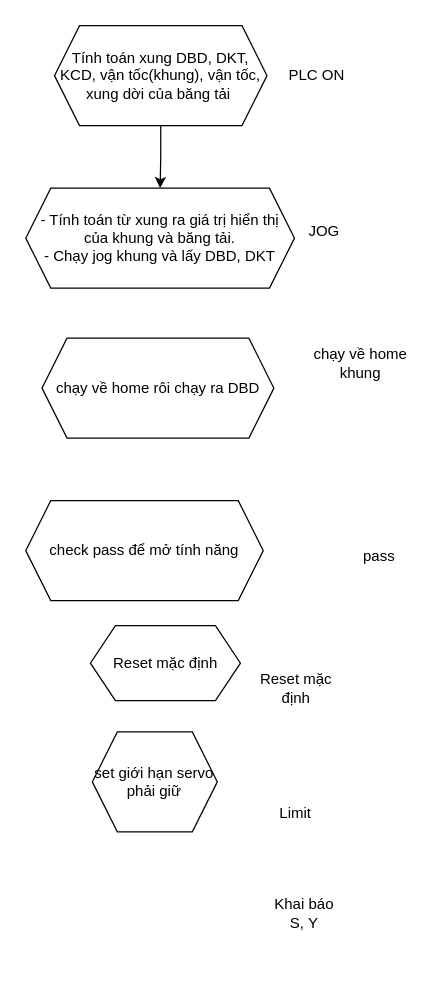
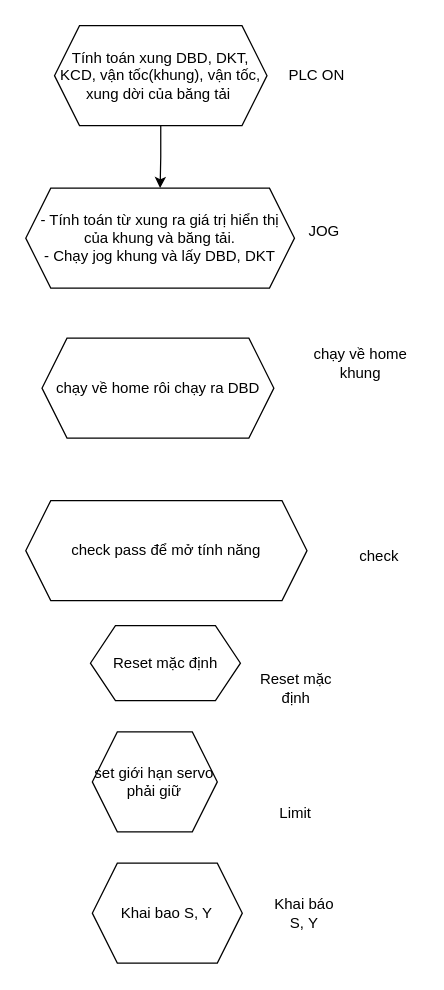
  <mxCell id="0" />
  <mxCell id="1" parent="0" />
  <mxCell id="2" value="PLC ON" style="text;html=1;strokeColor=none;fillColor=none;align=center;verticalAlign=middle;whiteSpace=wrap;rounded=0;" vertex="1" parent="1"><mxGeometry x="223" y="45" width="60" height="30" as="geometry" /></mxCell>
  <mxCell id="3" style="edgeStyle=orthogonalEdgeStyle;rounded=0;orthogonalLoop=1;jettySize=auto;html=1;exitX=0.5;exitY=1;exitDx=0;exitDy=0;entryX=0.5;entryY=0;entryDx=0;entryDy=0;" edge="1" parent="1" source="4" target="5"><mxGeometry relative="1" as="geometry" /></mxCell>
  <mxCell id="4" value="Tính toán xung DBD, DKT, KCD, vận tốc(khung), vận tốc, xung dời của băng tải&amp;nbsp;" style="shape=hexagon;perimeter=hexagonPerimeter2;whiteSpace=wrap;html=1;fixedSize=1;" vertex="1" parent="1"><mxGeometry x="43" y="20" width="170" height="80" as="geometry" /></mxCell>
  <mxCell id="5" value="- Tính toán từ xung ra giá trị hiển thị của khung và băng tải.&lt;br&gt;- Chạy jog khung và lấy DBD, DKT&lt;br&gt;" style="shape=hexagon;perimeter=hexagonPerimeter2;whiteSpace=wrap;html=1;fixedSize=1;" vertex="1" parent="1"><mxGeometry x="20" y="150" width="215" height="80" as="geometry" /></mxCell>
  <mxCell id="6" value="chạy về home rôi chạy ra DBD" style="shape=hexagon;perimeter=hexagonPerimeter2;whiteSpace=wrap;html=1;fixedSize=1;" vertex="1" parent="1"><mxGeometry x="33" y="270" width="185.5" height="80" as="geometry" /></mxCell>
  <mxCell id="7" value="JOG" style="text;html=1;strokeColor=none;fillColor=none;align=center;verticalAlign=middle;whiteSpace=wrap;rounded=0;" vertex="1" parent="1"><mxGeometry x="228.5" y="170" width="60" height="30" as="geometry" /></mxCell>
  <mxCell id="8" value="chạy về home khung&lt;br&gt;" style="text;html=1;strokeColor=none;fillColor=none;align=center;verticalAlign=middle;whiteSpace=wrap;rounded=0;" vertex="1" parent="1"><mxGeometry x="243" y="275" width="90" height="30" as="geometry" /></mxCell>
- <mxCell id="9" value="check pass để mở tính năng" style="shape=hexagon;perimeter=hexagonPerimeter2;whiteSpace=wrap;html=1;fixedSize=1;" vertex="1" parent="1"><mxGeometry x="20" y="400" width="190" height="80" as="geometry" /></mxCell>
+ <mxCell id="9" value="check pass để mở tính năng" style="shape=hexagon;perimeter=hexagonPerimeter2;whiteSpace=wrap;html=1;fixedSize=1;" vertex="1" parent="1"><mxGeometry x="20" y="400" width="225" height="80" as="geometry" /></mxCell>
  <mxCell id="10" value="Reset mặc định" style="shape=hexagon;perimeter=hexagonPerimeter2;whiteSpace=wrap;html=1;fixedSize=1;" vertex="1" parent="1"><mxGeometry x="71.75" y="500" width="120" height="60" as="geometry" /></mxCell>
  <mxCell id="11" value="set giới hạn servo phải giữ" style="shape=hexagon;perimeter=hexagonPerimeter2;whiteSpace=wrap;html=1;fixedSize=1;" vertex="1" parent="1"><mxGeometry x="73.25" y="585" width="100" height="80" as="geometry" /></mxCell>
- <mxCell id="12" value="pass" style="text;html=1;strokeColor=none;fillColor=none;align=center;verticalAlign=middle;whiteSpace=wrap;rounded=0;" vertex="1" parent="1"><mxGeometry x="273" y="430" width="60" height="30" as="geometry" /></mxCell>
+ <mxCell id="12" value="check" style="text;html=1;strokeColor=none;fillColor=none;align=center;verticalAlign=middle;whiteSpace=wrap;rounded=0;" vertex="1" parent="1"><mxGeometry x="273" y="430" width="60" height="30" as="geometry" /></mxCell>
  <mxCell id="13" value="Reset mặc định" style="text;html=1;strokeColor=none;fillColor=none;align=center;verticalAlign=middle;whiteSpace=wrap;rounded=0;" vertex="1" parent="1"><mxGeometry x="198.5" y="525" width="74.5" height="50" as="geometry" /></mxCell>
  <mxCell id="14" value="Limit" style="text;html=1;strokeColor=none;fillColor=none;align=center;verticalAlign=middle;whiteSpace=wrap;rounded=0;" vertex="1" parent="1"><mxGeometry x="205.75" y="635" width="60" height="30" as="geometry" /></mxCell>
+ <mxCell id="15" value="Khai bao S, Y" style="shape=hexagon;perimeter=hexagonPerimeter2;whiteSpace=wrap;html=1;fixedSize=1;" vertex="1" parent="1"><mxGeometry x="73.25" y="690" width="120" height="80" as="geometry" /></mxCell>
  <mxCell id="16" value="Khai báo S, Y" style="text;html=1;strokeColor=none;fillColor=none;align=center;verticalAlign=middle;whiteSpace=wrap;rounded=0;" vertex="1" parent="1"><mxGeometry x="213" y="715" width="60" height="30" as="geometry" /></mxCell>
